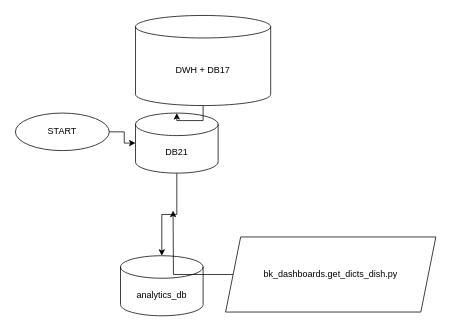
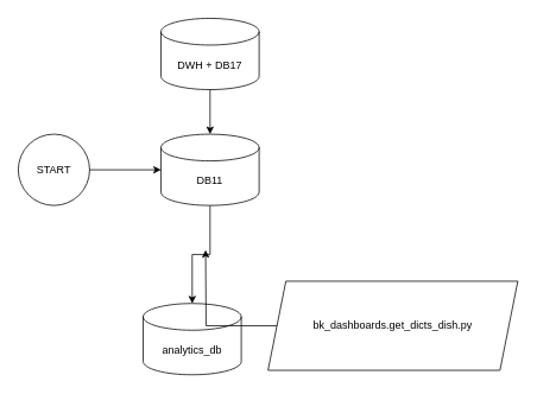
  <mxCell id="0" />
  <mxCell id="1" parent="0" />
  <mxCell id="2" style="edgeStyle=orthogonalEdgeStyle;rounded=0;orthogonalLoop=1;jettySize=auto;html=1;" edge="1" parent="1" source="3" target="4"><mxGeometry relative="1" as="geometry" /></mxCell>
- <mxCell id="3" value="DB21" style="shape=cylinder3;whiteSpace=wrap;html=1;boundedLbl=1;backgroundOutline=1;size=15;" vertex="1" parent="1"><mxGeometry x="180" y="150" width="110" height="80" as="geometry" /></mxCell>
+ <mxCell id="3" value="DB11" style="shape=cylinder3;whiteSpace=wrap;html=1;boundedLbl=1;backgroundOutline=1;size=15;" vertex="1" parent="1"><mxGeometry x="180" y="150" width="110" height="80" as="geometry" /></mxCell>
  <mxCell id="4" value="analytics_db" style="shape=cylinder3;whiteSpace=wrap;html=1;boundedLbl=1;backgroundOutline=1;size=15;" vertex="1" parent="1"><mxGeometry x="160" y="340" width="110" height="80" as="geometry" /></mxCell>
- <mxCell id="5" value="START" style="ellipse;whiteSpace=wrap;html=1;aspect=fixed;" vertex="1" parent="1"><mxGeometry x="20" y="150" width="125" height="50" as="geometry" /></mxCell>
+ <mxCell id="5" value="START" style="ellipse;whiteSpace=wrap;html=1;aspect=fixed;" vertex="1" parent="1"><mxGeometry x="20" y="150" width="80" height="80" as="geometry" /></mxCell>
  <mxCell id="6" style="edgeStyle=orthogonalEdgeStyle;rounded=0;orthogonalLoop=1;jettySize=auto;html=1;entryX=0;entryY=0.5;entryDx=0;entryDy=0;entryPerimeter=0;" edge="1" parent="1" source="5" target="3"><mxGeometry relative="1" as="geometry" /></mxCell>
- <mxCell id="7" value="DWH + DB17" style="shape=cylinder3;whiteSpace=wrap;html=1;boundedLbl=1;backgroundOutline=1;size=15;" vertex="1" parent="1"><mxGeometry x="180" y="20" width="180" height="120" as="geometry" /></mxCell>
+ <mxCell id="7" value="DWH + DB17" style="shape=cylinder3;whiteSpace=wrap;html=1;boundedLbl=1;backgroundOutline=1;size=15;" vertex="1" parent="1"><mxGeometry x="180" y="20" width="110" height="80" as="geometry" /></mxCell>
  <mxCell id="8" style="edgeStyle=orthogonalEdgeStyle;rounded=0;orthogonalLoop=1;jettySize=auto;html=1;entryX=0.5;entryY=0;entryDx=0;entryDy=0;entryPerimeter=0;" edge="1" parent="1" source="7" target="3"><mxGeometry relative="1" as="geometry" /></mxCell>
  <mxCell id="9" style="edgeStyle=orthogonalEdgeStyle;rounded=0;orthogonalLoop=1;jettySize=auto;html=1;" edge="1" parent="1" source="10"><mxGeometry relative="1" as="geometry"><mxPoint x="230" y="280" as="targetPoint" /></mxGeometry></mxCell>
  <mxCell id="10" value="bk_dashboards.get_dicts_dish.py" style="shape=parallelogram;perimeter=parallelogramPerimeter;whiteSpace=wrap;html=1;fixedSize=1;" vertex="1" parent="1"><mxGeometry x="300" y="315" width="280" height="100" as="geometry" /></mxCell>
